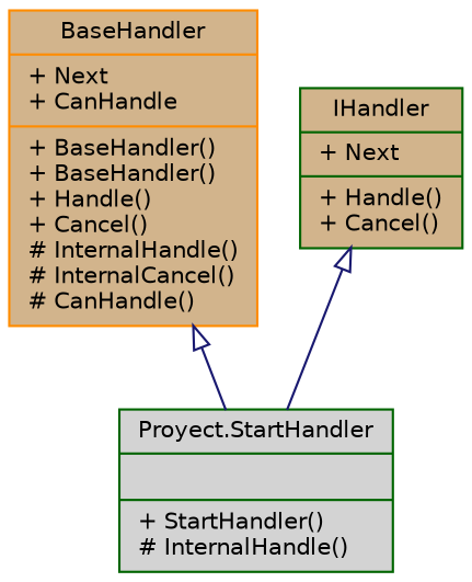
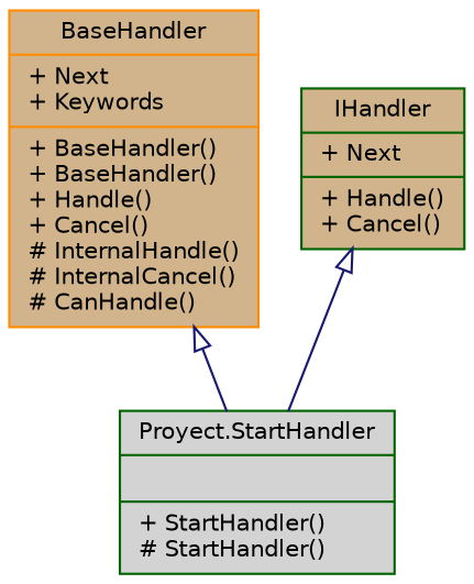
  digraph {
    node [color=darkgreen fillcolor=tan fontname=Helvetica fontsize=10 shape=record style=filled]
    edge [arrowtail=onormal color=midnightblue dir=back fontname=Helvetica fontsize=10 labelfontname=Helvetica labelfontsize=10 style=solid]
-   n1 [fillcolor=lightgrey fontcolor=black height=0.2 label="{Proyect.StartHandler\n||+ StartHandler()\l# InternalHandle()\l}" width=0.4]
-   n2 [color=darkorange height=0.2 label="{BaseHandler\n|+ Next\l+ CanHandle\l|+ BaseHandler()\l+ BaseHandler()\l+ Handle()\l+ Cancel()\l# InternalHandle()\l# InternalCancel()\l# CanHandle()\l}" width=0.4]
+   n1 [fillcolor=lightgrey fontcolor=black height=0.2 label="{Proyect.StartHandler\n||+ StartHandler()\l# StartHandler()\l}" width=0.4]
+   n2 [color=darkorange height=0.2 label="{BaseHandler\n|+ Next\l+ Keywords\l|+ BaseHandler()\l+ BaseHandler()\l+ Handle()\l+ Cancel()\l# InternalHandle()\l# InternalCancel()\l# CanHandle()\l}" width=0.4]
    n3 [height=0.2 label="{IHandler\n|+ Next\l|+ Handle()\l+ Cancel()\l}" width=0.4]
    n2 -> n1
    n3 -> n1
  }
